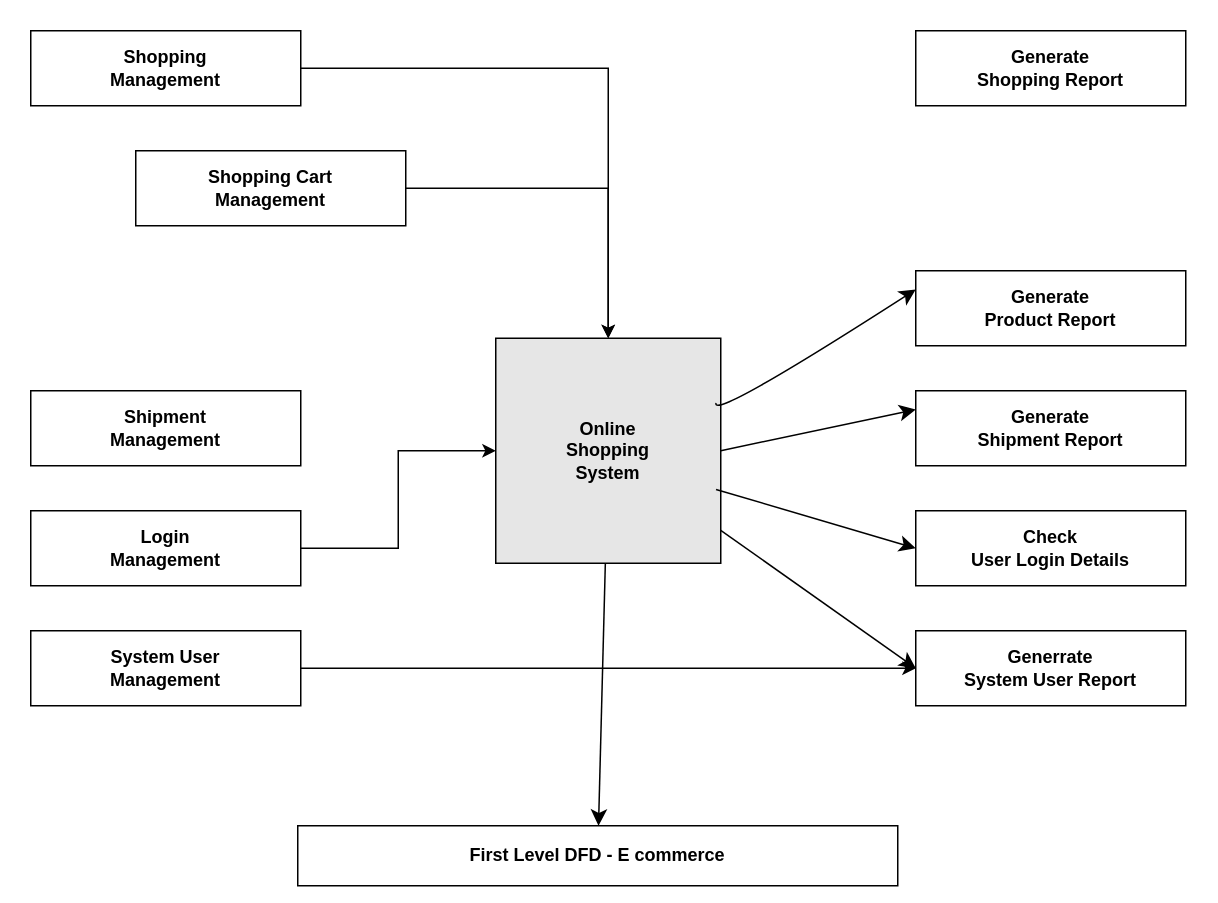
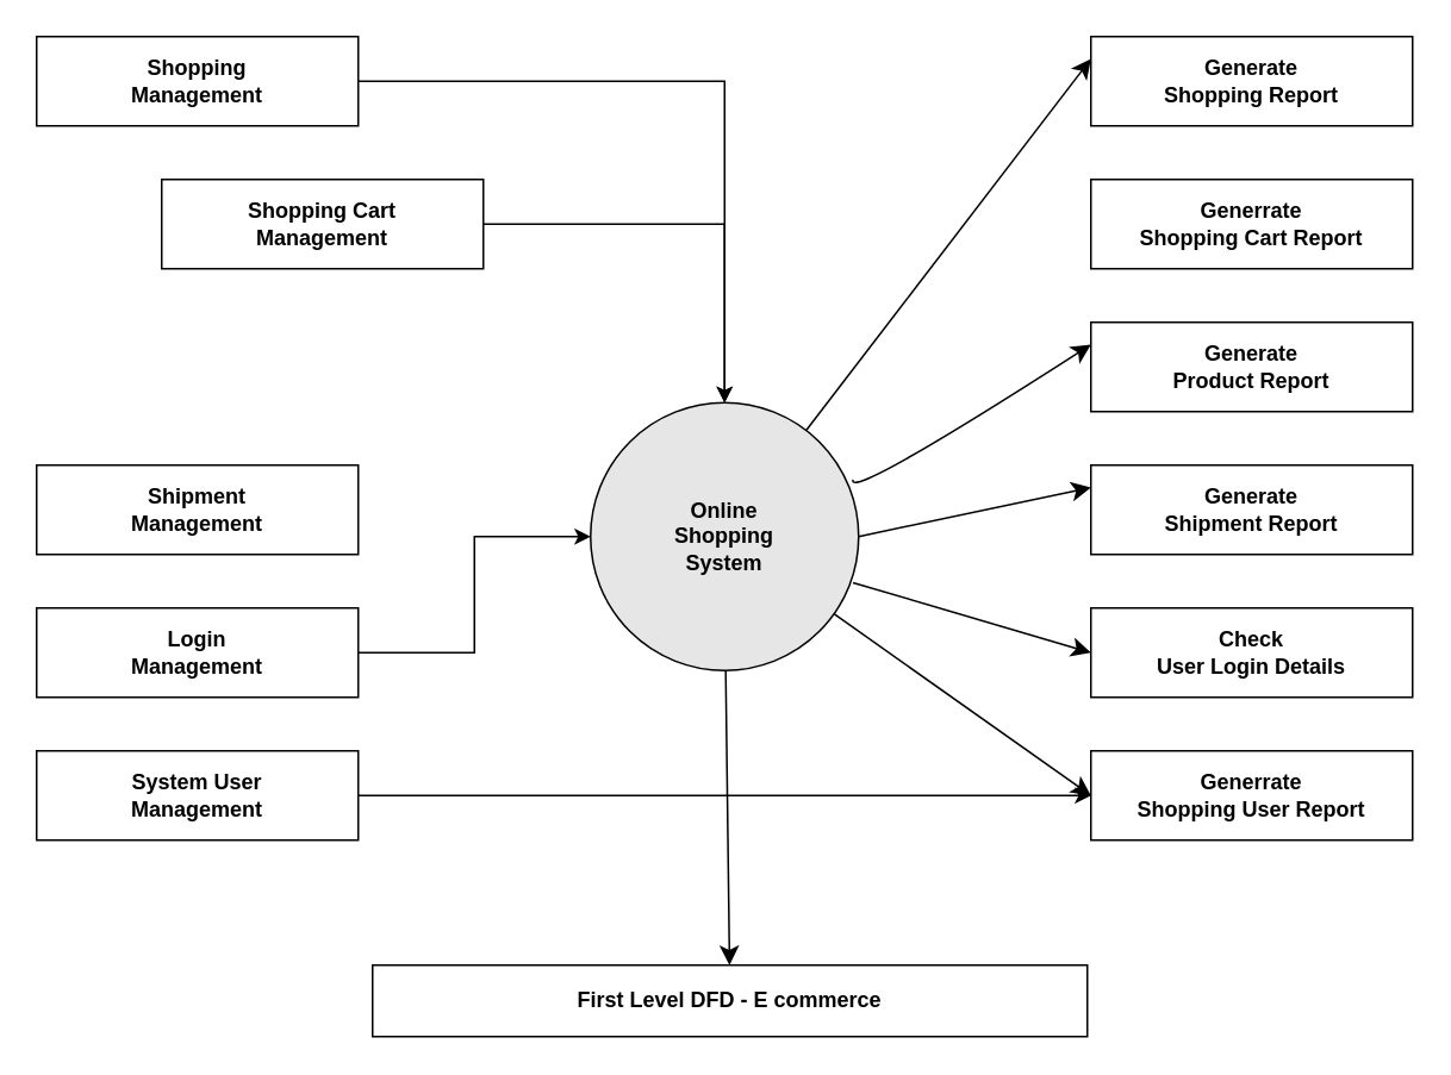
  <mxCell id="0" />
  <mxCell id="1" parent="0" />
  <mxCell id="2" value="Shopping&lt;br&gt;Management" style="shape=rectangle;whiteSpace=wrap;html=1;fontStyle=1;strokeColor=#000000;fillColor=#FFFFFF;" parent="1" vertex="1"><mxGeometry x="20" y="20" width="180" height="50" as="geometry" /></mxCell>
  <mxCell id="3" value="Shopping Cart&lt;br&gt;Management" style="shape=rectangle;whiteSpace=wrap;html=1;fontStyle=1;strokeColor=#000000;fillColor=#FFFFFF;" parent="1" vertex="1"><mxGeometry x="90" y="100" width="180" height="50" as="geometry" /></mxCell>
  <mxCell id="4" value="Shipment&lt;br&gt;Management" style="shape=rectangle;whiteSpace=wrap;html=1;fontStyle=1;strokeColor=#000000;fillColor=#FFFFFF;" parent="1" vertex="1"><mxGeometry x="20" y="260" width="180" height="50" as="geometry" /></mxCell>
  <mxCell id="5" value="Login&lt;br&gt;Management" style="shape=rectangle;whiteSpace=wrap;html=1;fontStyle=1;strokeColor=#000000;fillColor=#FFFFFF;" parent="1" vertex="1"><mxGeometry x="20" y="340" width="180" height="50" as="geometry" /></mxCell>
  <mxCell id="6" value="System User&lt;br&gt;Management" style="shape=rectangle;whiteSpace=wrap;html=1;fontStyle=1;strokeColor=#000000;fillColor=#FFFFFF;" parent="1" vertex="1"><mxGeometry x="20" y="420" width="180" height="50" as="geometry" /></mxCell>
- <mxCell id="7" value="Online&lt;br&gt;Shopping&lt;br&gt;System" style="whiteSpace=wrap;html=1;aspect=fixed;fontStyle=1;strokeColor=#000000;fillColor=#E6E6E6;rounded=0;" parent="1" vertex="1"><mxGeometry x="330" y="225" width="150" height="150" as="geometry" /></mxCell>
+ <mxCell id="7" value="Online&lt;br&gt;Shopping&lt;br&gt;System" style="ellipse;whiteSpace=wrap;html=1;aspect=fixed;fontStyle=1;strokeColor=#000000;fillColor=#E6E6E6;" parent="1" vertex="1"><mxGeometry x="330" y="225" width="150" height="150" as="geometry" /></mxCell>
  <mxCell id="8" value="Generate&lt;br&gt;Shopping Report" style="shape=rectangle;whiteSpace=wrap;html=1;fontStyle=1;strokeColor=#000000;fillColor=#FFFFFF;" parent="1" vertex="1"><mxGeometry x="610" y="20" width="180" height="50" as="geometry" /></mxCell>
+ <mxCell id="9" value="Generrate&lt;br&gt;Shopping Cart Report" style="shape=rectangle;whiteSpace=wrap;html=1;fontStyle=1;strokeColor=#000000;fillColor=#FFFFFF;" parent="1" vertex="1"><mxGeometry x="610" y="100" width="180" height="50" as="geometry" /></mxCell>
  <mxCell id="10" value="Generate&lt;br&gt;Product Report" style="shape=rectangle;whiteSpace=wrap;html=1;fontStyle=1;strokeColor=#000000;fillColor=#FFFFFF;" parent="1" vertex="1"><mxGeometry x="610" y="180" width="180" height="50" as="geometry" /></mxCell>
  <mxCell id="11" value="Generate&lt;br&gt;Shipment Report" style="shape=rectangle;whiteSpace=wrap;html=1;fontStyle=1;strokeColor=#000000;fillColor=#FFFFFF;" parent="1" vertex="1"><mxGeometry x="610" y="260" width="180" height="50" as="geometry" /></mxCell>
  <mxCell id="12" value="Check&lt;br&gt;User Login Details" style="shape=rectangle;whiteSpace=wrap;html=1;fontStyle=1;strokeColor=#000000;fillColor=#FFFFFF;" parent="1" vertex="1"><mxGeometry x="610" y="340" width="180" height="50" as="geometry" /></mxCell>
- <mxCell id="13" value="Generrate&lt;br&gt;System User Report" style="shape=rectangle;whiteSpace=wrap;html=1;fontStyle=1;strokeColor=#000000;fillColor=#FFFFFF;" parent="1" vertex="1"><mxGeometry x="610" y="420" width="180" height="50" as="geometry" /></mxCell>
- <mxCell id="14" value="First Level DFD - E commerce" style="shape=rectangle;whiteSpace=wrap;html=1;fontStyle=1;strokeColor=#000000;fillColor=#FFFFFF;" parent="1" vertex="1"><mxGeometry x="198" y="550" width="400" height="40" as="geometry" /></mxCell>
+ <mxCell id="13" value="Generrate&lt;br&gt;Shopping User Report" style="shape=rectangle;whiteSpace=wrap;html=1;fontStyle=1;strokeColor=#000000;fillColor=#FFFFFF;" parent="1" vertex="1"><mxGeometry x="610" y="420" width="180" height="50" as="geometry" /></mxCell>
+ <mxCell id="14" value="First Level DFD - E commerce" style="shape=rectangle;whiteSpace=wrap;html=1;fontStyle=1;strokeColor=#000000;fillColor=#FFFFFF;" parent="1" vertex="1"><mxGeometry x="208" y="540" width="400" height="40" as="geometry" /></mxCell>
  <mxCell id="15" style="edgeStyle=orthogonalEdgeStyle;rounded=0;orthogonalLoop=1;jettySize=auto;html=1;endArrow=classic;endFill=1;strokeColor=#000000;" parent="1" source="2" target="7" edge="1"><mxGeometry relative="1" as="geometry" /></mxCell>
  <mxCell id="16" style="edgeStyle=orthogonalEdgeStyle;rounded=0;orthogonalLoop=1;jettySize=auto;html=1;endArrow=classic;endFill=1;strokeColor=#000000;" parent="1" source="3" target="7" edge="1"><mxGeometry relative="1" as="geometry" /></mxCell>
  <mxCell id="17" style="edgeStyle=orthogonalEdgeStyle;rounded=0;orthogonalLoop=1;jettySize=auto;html=1;endArrow=classic;endFill=1;strokeColor=#000000;" parent="1" source="5" target="7" edge="1"><mxGeometry relative="1" as="geometry" /></mxCell>
  <mxCell id="18" style="edgeStyle=orthogonalEdgeStyle;rounded=0;orthogonalLoop=1;jettySize=auto;html=1;endArrow=classic;endFill=1;strokeColor=#000000;" parent="1" source="6" target="13" edge="1"><mxGeometry relative="1" as="geometry" /></mxCell>
+ <mxCell id="19" value="" style="endArrow=classic;html=1;rounded=0;fontSize=12;startSize=8;endSize=8;curved=1;entryX=0;entryY=0.25;entryDx=0;entryDy=0;" parent="1" source="7" target="8" edge="1"><mxGeometry width="50" height="50" relative="1" as="geometry"><mxPoint x="440" y="320" as="sourcePoint" /><mxPoint x="490" y="270" as="targetPoint" /></mxGeometry></mxCell>
  <mxCell id="20" value="" style="endArrow=classic;html=1;rounded=0;fontSize=12;startSize=8;endSize=8;curved=1;" parent="1" source="7" target="14" edge="1"><mxGeometry width="50" height="50" relative="1" as="geometry"><mxPoint x="440" y="320" as="sourcePoint" /><mxPoint x="490" y="270" as="targetPoint" /></mxGeometry></mxCell>
  <mxCell id="21" value="" style="endArrow=classic;html=1;rounded=0;fontSize=12;startSize=8;endSize=8;curved=1;entryX=0;entryY=0.25;entryDx=0;entryDy=0;exitX=0.979;exitY=0.288;exitDx=0;exitDy=0;exitPerimeter=0;" parent="1" source="7" target="10" edge="1"><mxGeometry width="50" height="50" relative="1" as="geometry"><mxPoint x="440" y="320" as="sourcePoint" /><mxPoint x="490" y="270" as="targetPoint" /><Array as="points"><mxPoint x="474" y="280" /></Array></mxGeometry></mxCell>
  <mxCell id="22" value="" style="endArrow=classic;html=1;rounded=0;fontSize=12;startSize=8;endSize=8;curved=1;entryX=0;entryY=0.25;entryDx=0;entryDy=0;exitX=1;exitY=0.5;exitDx=0;exitDy=0;" parent="1" source="7" target="11" edge="1"><mxGeometry width="50" height="50" relative="1" as="geometry"><mxPoint x="490" y="300" as="sourcePoint" /><mxPoint x="490" y="270" as="targetPoint" /></mxGeometry></mxCell>
  <mxCell id="23" value="" style="endArrow=classic;html=1;rounded=0;fontSize=12;startSize=8;endSize=8;curved=1;entryX=0;entryY=0.5;entryDx=0;entryDy=0;exitX=0.979;exitY=0.672;exitDx=0;exitDy=0;exitPerimeter=0;" parent="1" source="7" target="12" edge="1"><mxGeometry width="50" height="50" relative="1" as="geometry"><mxPoint x="470" y="320" as="sourcePoint" /><mxPoint x="490" y="270" as="targetPoint" /></mxGeometry></mxCell>
  <mxCell id="24" value="" style="endArrow=classic;html=1;rounded=0;fontSize=12;startSize=8;endSize=8;curved=1;entryX=0;entryY=0.5;entryDx=0;entryDy=0;" parent="1" source="7" target="13" edge="1"><mxGeometry width="50" height="50" relative="1" as="geometry"><mxPoint x="440" y="320" as="sourcePoint" /><mxPoint x="600" y="440" as="targetPoint" /></mxGeometry></mxCell>
